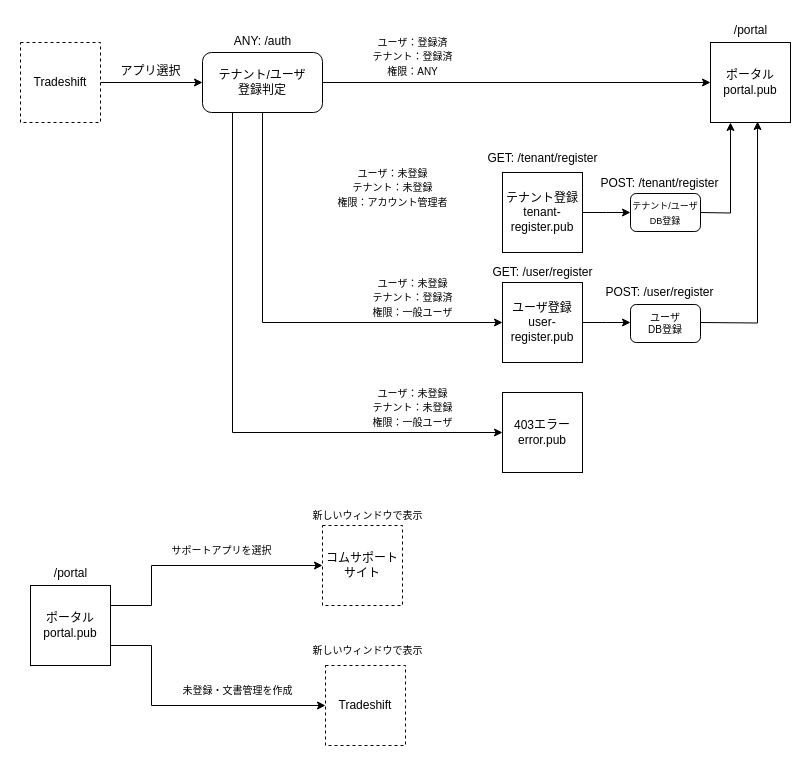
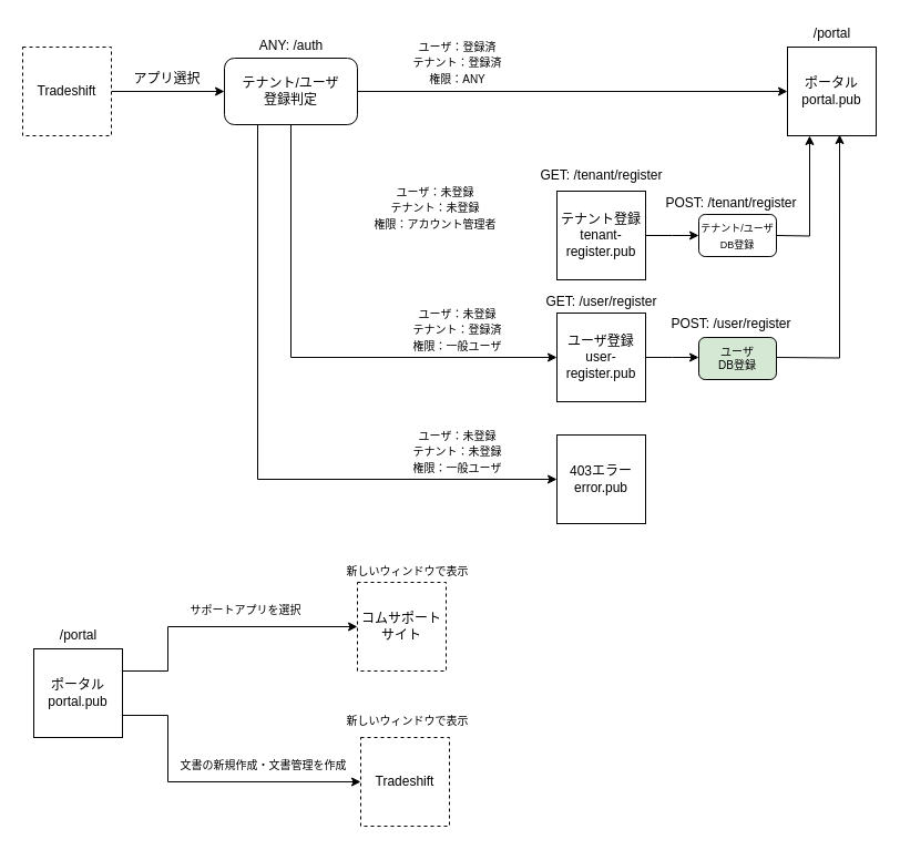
  <mxCell id="0" />
  <mxCell id="1" parent="0" />
  <mxCell id="2" style="edgeStyle=orthogonalEdgeStyle;rounded=0;orthogonalLoop=1;jettySize=auto;html=1;exitX=1;exitY=0.5;exitDx=0;exitDy=0;entryX=0;entryY=0.5;entryDx=0;entryDy=0;" parent="1" source="3" target="6" edge="1"><mxGeometry relative="1" as="geometry" /></mxCell>
  <mxCell id="3" value="Tradeshift" style="whiteSpace=wrap;html=1;aspect=fixed;dashed=1;" parent="1" vertex="1"><mxGeometry x="20" y="42" width="80" height="80" as="geometry" /></mxCell>
  <mxCell id="4" style="edgeStyle=orthogonalEdgeStyle;rounded=0;orthogonalLoop=1;jettySize=auto;html=1;exitX=1;exitY=0.5;exitDx=0;exitDy=0;entryX=0;entryY=0.5;entryDx=0;entryDy=0;" parent="1" source="6" target="8" edge="1"><mxGeometry relative="1" as="geometry" /></mxCell>
  <mxCell id="5" style="edgeStyle=orthogonalEdgeStyle;rounded=0;orthogonalLoop=1;jettySize=auto;html=1;exitX=0.25;exitY=1;exitDx=0;exitDy=0;entryX=0;entryY=0.5;entryDx=0;entryDy=0;" parent="1" source="6" target="19" edge="1"><mxGeometry relative="1" as="geometry" /></mxCell>
  <mxCell id="6" value="テナント/ユーザ&lt;br&gt;登録判定" style="rounded=1;whiteSpace=wrap;html=1;" parent="1" vertex="1"><mxGeometry x="202" y="52" width="120" height="60" as="geometry" /></mxCell>
  <mxCell id="7" value="アプリ選択" style="text;html=1;align=center;verticalAlign=middle;resizable=0;points=[];autosize=1;" parent="1" vertex="1"><mxGeometry x="110" y="61" width="80" height="20" as="geometry" /></mxCell>
  <mxCell id="8" value="ポータル&lt;br&gt;portal.pub" style="whiteSpace=wrap;html=1;aspect=fixed;" parent="1" vertex="1"><mxGeometry x="710" y="42" width="80" height="80" as="geometry" /></mxCell>
  <mxCell id="9" style="edgeStyle=orthogonalEdgeStyle;rounded=0;orthogonalLoop=1;jettySize=auto;html=1;exitX=1;exitY=0.5;exitDx=0;exitDy=0;entryX=0;entryY=0.5;entryDx=0;entryDy=0;" parent="1" source="10" edge="1"><mxGeometry relative="1" as="geometry"><mxPoint x="630" y="212" as="targetPoint" /></mxGeometry></mxCell>
  <mxCell id="10" value="テナント登録&lt;br&gt;tenant-register.pub" style="whiteSpace=wrap;html=1;aspect=fixed;" parent="1" vertex="1"><mxGeometry x="502" y="172" width="80" height="80" as="geometry" /></mxCell>
  <mxCell id="11" value="ANY: /auth" style="text;html=1;align=center;verticalAlign=middle;resizable=0;points=[];autosize=1;" parent="1" vertex="1"><mxGeometry x="227" y="31" width="70" height="20" as="geometry" /></mxCell>
  <mxCell id="12" value="/portal" style="text;html=1;align=center;verticalAlign=middle;resizable=0;points=[];autosize=1;" parent="1" vertex="1"><mxGeometry x="725" y="20" width="50" height="20" as="geometry" /></mxCell>
  <mxCell id="13" value="GET: /tenant/register" style="text;html=1;align=center;verticalAlign=middle;resizable=0;points=[];autosize=1;" parent="1" vertex="1"><mxGeometry x="477" y="148" width="130" height="20" as="geometry" /></mxCell>
  <mxCell id="14" style="edgeStyle=orthogonalEdgeStyle;rounded=0;orthogonalLoop=1;jettySize=auto;html=1;exitX=1;exitY=0.5;exitDx=0;exitDy=0;entryX=0;entryY=0.5;entryDx=0;entryDy=0;" parent="1" source="15" edge="1"><mxGeometry relative="1" as="geometry"><mxPoint x="630" y="322" as="targetPoint" /></mxGeometry></mxCell>
  <mxCell id="15" value="ユーザ登録&lt;br&gt;user-register.pub" style="whiteSpace=wrap;html=1;aspect=fixed;" parent="1" vertex="1"><mxGeometry x="502" y="282" width="80" height="80" as="geometry" /></mxCell>
  <mxCell id="16" style="edgeStyle=orthogonalEdgeStyle;rounded=0;orthogonalLoop=1;jettySize=auto;html=1;exitX=0.5;exitY=1;exitDx=0;exitDy=0;entryX=0;entryY=0.5;entryDx=0;entryDy=0;" parent="1" source="6" target="15" edge="1"><mxGeometry relative="1" as="geometry"><mxPoint x="302" y="122" as="sourcePoint" /><mxPoint x="452" y="222" as="targetPoint" /></mxGeometry></mxCell>
  <mxCell id="17" value="&lt;font style=&quot;font-size: 10px&quot;&gt;ユーザ：未登録&lt;br&gt;テナント：未登録&lt;br&gt;権限：アカウント管理者&lt;br&gt;&lt;/font&gt;" style="text;html=1;align=center;verticalAlign=middle;resizable=0;points=[];autosize=1;" parent="1" vertex="1"><mxGeometry x="327" y="162" width="130" height="50" as="geometry" /></mxCell>
  <mxCell id="18" value="&lt;font style=&quot;font-size: 10px&quot;&gt;ユーザ：未登録&lt;br&gt;テナント：登録済&lt;br&gt;権限：一般ユーザ&lt;br&gt;&lt;/font&gt;" style="text;html=1;align=center;verticalAlign=middle;resizable=0;points=[];autosize=1;" parent="1" vertex="1"><mxGeometry x="362" y="272" width="100" height="50" as="geometry" /></mxCell>
  <mxCell id="19" value="403エラー&lt;br&gt;error.pub" style="whiteSpace=wrap;html=1;aspect=fixed;" parent="1" vertex="1"><mxGeometry x="502" y="392" width="80" height="80" as="geometry" /></mxCell>
  <mxCell id="20" value="&lt;font style=&quot;font-size: 10px&quot;&gt;ユーザ：未登録&lt;br&gt;テナント：未登録&lt;br&gt;権限：一般ユーザ&lt;br&gt;&lt;/font&gt;" style="text;html=1;align=center;verticalAlign=middle;resizable=0;points=[];autosize=1;" parent="1" vertex="1"><mxGeometry x="362" y="382" width="100" height="50" as="geometry" /></mxCell>
  <mxCell id="21" value="GET: /user/register" style="text;html=1;align=center;verticalAlign=middle;resizable=0;points=[];autosize=1;" parent="1" vertex="1"><mxGeometry x="482" y="262" width="120" height="20" as="geometry" /></mxCell>
  <mxCell id="22" value="&lt;font style=&quot;font-size: 10px&quot;&gt;ユーザ：登録済&lt;br&gt;テナント：登録済&lt;br&gt;権限：ANY&lt;br&gt;&lt;/font&gt;" style="text;html=1;align=center;verticalAlign=middle;resizable=0;points=[];autosize=1;" parent="1" vertex="1"><mxGeometry x="362" y="31" width="100" height="50" as="geometry" /></mxCell>
  <mxCell id="23" style="edgeStyle=orthogonalEdgeStyle;rounded=0;orthogonalLoop=1;jettySize=auto;html=1;exitX=1;exitY=0.5;exitDx=0;exitDy=0;entryX=0.25;entryY=1;entryDx=0;entryDy=0;" parent="1" target="8" edge="1"><mxGeometry relative="1" as="geometry"><mxPoint x="700" y="212" as="sourcePoint" /></mxGeometry></mxCell>
  <mxCell id="24" style="edgeStyle=orthogonalEdgeStyle;rounded=0;orthogonalLoop=1;jettySize=auto;html=1;exitX=1;exitY=0.5;exitDx=0;exitDy=0;entryX=0.588;entryY=0.988;entryDx=0;entryDy=0;entryPerimeter=0;" parent="1" target="8" edge="1"><mxGeometry relative="1" as="geometry"><mxPoint x="700" y="322" as="sourcePoint" /></mxGeometry></mxCell>
  <mxCell id="25" value="&lt;font style=&quot;font-size: 9px&quot;&gt;テナント/ユーザ&lt;br&gt;DB登録&lt;/font&gt;" style="rounded=1;whiteSpace=wrap;html=1;" parent="1" vertex="1"><mxGeometry x="630" y="193" width="70" height="38" as="geometry" /></mxCell>
- <mxCell id="26" value="ユーザ&lt;br style=&quot;font-size: 10px;&quot;&gt;DB登録" style="rounded=1;whiteSpace=wrap;html=1;fontSize=10;" parent="1" vertex="1"><mxGeometry x="630" y="304" width="70" height="38" as="geometry" /></mxCell>
+ <mxCell id="26" value="ユーザ&lt;br style=&quot;font-size: 10px;&quot;&gt;DB登録" style="rounded=1;whiteSpace=wrap;html=1;fontSize=10;fillColor=#d5e8d4;" parent="1" vertex="1"><mxGeometry x="630" y="304" width="70" height="38" as="geometry" /></mxCell>
  <mxCell id="27" value="POST: /tenant/register" style="text;html=1;align=center;verticalAlign=middle;resizable=0;points=[];autosize=1;" parent="1" vertex="1"><mxGeometry x="594" y="173" width="130" height="20" as="geometry" /></mxCell>
  <mxCell id="28" value="POST: /user/register" style="text;html=1;align=center;verticalAlign=middle;resizable=0;points=[];autosize=1;" parent="1" vertex="1"><mxGeometry x="599" y="282" width="120" height="20" as="geometry" /></mxCell>
  <mxCell id="29" style="edgeStyle=orthogonalEdgeStyle;rounded=0;orthogonalLoop=1;jettySize=auto;html=1;exitX=1;exitY=0.25;exitDx=0;exitDy=0;entryX=0;entryY=0.5;entryDx=0;entryDy=0;" edge="1" parent="1" source="31" target="32"><mxGeometry relative="1" as="geometry"><Array as="points"><mxPoint x="151" y="605" /><mxPoint x="151" y="565" /></Array></mxGeometry></mxCell>
  <mxCell id="30" style="edgeStyle=orthogonalEdgeStyle;rounded=0;orthogonalLoop=1;jettySize=auto;html=1;exitX=1;exitY=0.75;exitDx=0;exitDy=0;entryX=0;entryY=0.5;entryDx=0;entryDy=0;" edge="1" parent="1" source="31" target="33"><mxGeometry relative="1" as="geometry"><Array as="points"><mxPoint x="151" y="645" /><mxPoint x="151" y="705" /></Array></mxGeometry></mxCell>
  <mxCell id="31" value="ポータル&lt;br&gt;portal.pub" style="whiteSpace=wrap;html=1;aspect=fixed;" parent="1" vertex="1"><mxGeometry x="30" y="585" width="80" height="80" as="geometry" /></mxCell>
  <mxCell id="32" value="コムサポートサイト" style="whiteSpace=wrap;html=1;aspect=fixed;dashed=1;" parent="1" vertex="1"><mxGeometry x="322" y="525" width="80" height="80" as="geometry" /></mxCell>
  <mxCell id="33" value="Tradeshift" style="whiteSpace=wrap;html=1;aspect=fixed;dashed=1;" parent="1" vertex="1"><mxGeometry x="325" y="665" width="80" height="80" as="geometry" /></mxCell>
  <mxCell id="34" value="/portal" style="text;html=1;align=center;verticalAlign=middle;resizable=0;points=[];autosize=1;" parent="1" vertex="1"><mxGeometry x="45" y="563" width="50" height="20" as="geometry" /></mxCell>
  <mxCell id="35" value="&lt;font style=&quot;font-size: 10px&quot;&gt;サポートアプリを選択&lt;/font&gt;" style="text;html=1;align=center;verticalAlign=middle;resizable=0;points=[];autosize=1;" vertex="1" parent="1"><mxGeometry x="161" y="540" width="120" height="20" as="geometry" /></mxCell>
- <mxCell id="36" value="未登録・文書管理を作成" style="text;html=1;align=center;verticalAlign=middle;resizable=0;points=[];autosize=1;fontSize=10;" vertex="1" parent="1"><mxGeometry x="152" y="680" width="170" height="20" as="geometry" /></mxCell>
+ <mxCell id="36" value="文書の新規作成・文書管理を作成" style="text;html=1;align=center;verticalAlign=middle;resizable=0;points=[];autosize=1;fontSize=10;" vertex="1" parent="1"><mxGeometry x="152" y="680" width="170" height="20" as="geometry" /></mxCell>
  <mxCell id="37" value="新しいウィンドウで表示" style="text;html=1;align=center;verticalAlign=middle;resizable=0;points=[];autosize=1;fontSize=10;" vertex="1" parent="1"><mxGeometry x="302" y="505" width="130" height="20" as="geometry" /></mxCell>
  <mxCell id="38" value="新しいウィンドウで表示" style="text;html=1;align=center;verticalAlign=middle;resizable=0;points=[];autosize=1;fontSize=10;" vertex="1" parent="1"><mxGeometry x="302" y="640" width="130" height="20" as="geometry" /></mxCell>
